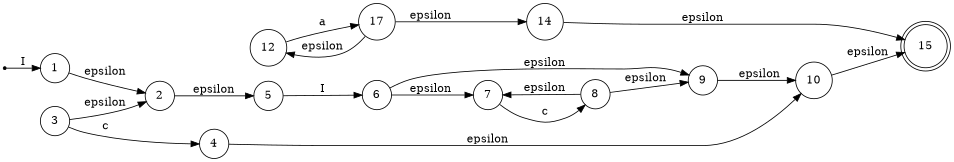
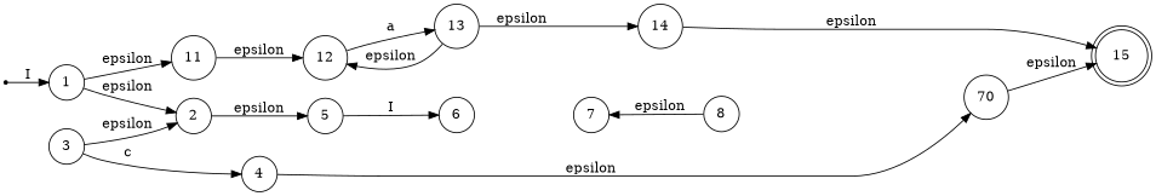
  digraph {
    rankdir=LR
    node [shape=circle]
    nodeI [shape=point]
    1
    2
+   11
    5
    12
    3
    4
    6
-   10
+   10 [label=70]
    15 [shape=doublecircle]
    7
-   9
    8
-   13 [label=17]
+   13
    14
    nodeI -> 1 [label=I]
    1 -> 2 [label=epsilon]
+   1 -> 11 [label=epsilon]
    2 -> 5 [label=epsilon]
+   11 -> 12 [label=epsilon]
    5 -> 6 [label=I]
    12 -> 13 [label=a]
    3 -> 2 [label=epsilon]
    3 -> 4 [label=c]
    4 -> 10 [label=epsilon]
-   6 -> 7 [label=epsilon]
-   6 -> 9 [label=epsilon]
    10 -> 15 [label=epsilon]
-   7 -> 8 [label=c]
-   9 -> 10 [label=epsilon]
    8 -> 7 [label=epsilon]
-   8 -> 9 [label=epsilon]
    13 -> 12 [label=epsilon]
    13 -> 14 [label=epsilon]
    14 -> 15 [label=epsilon]
  }
